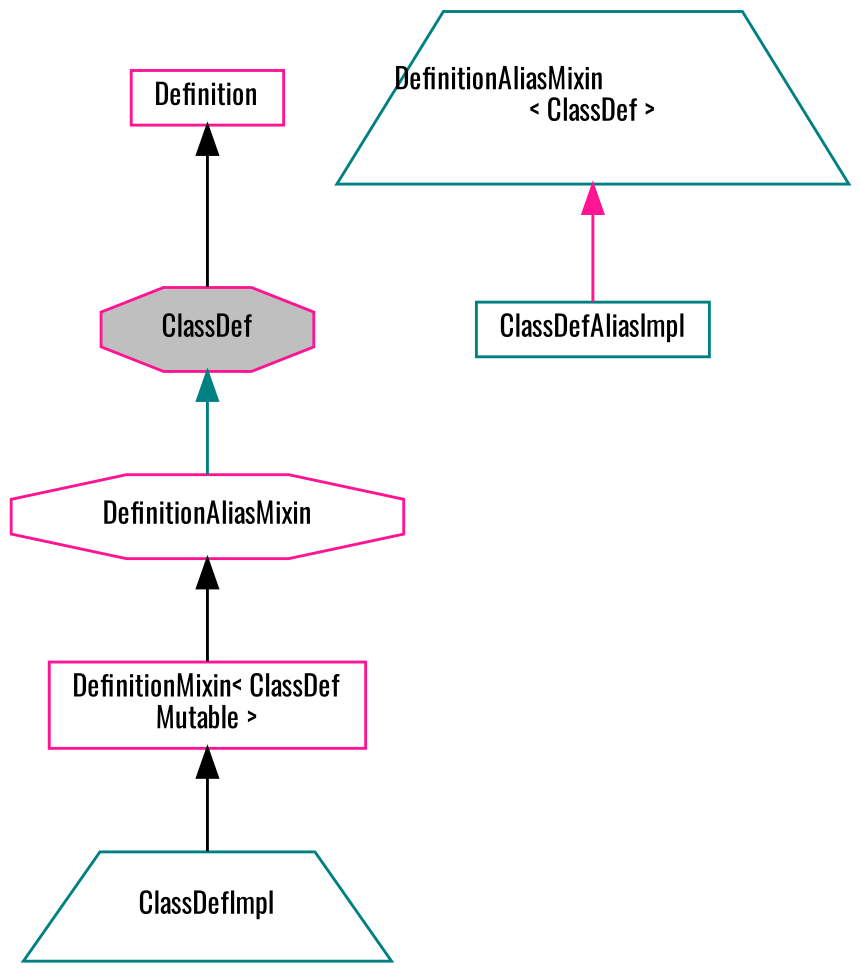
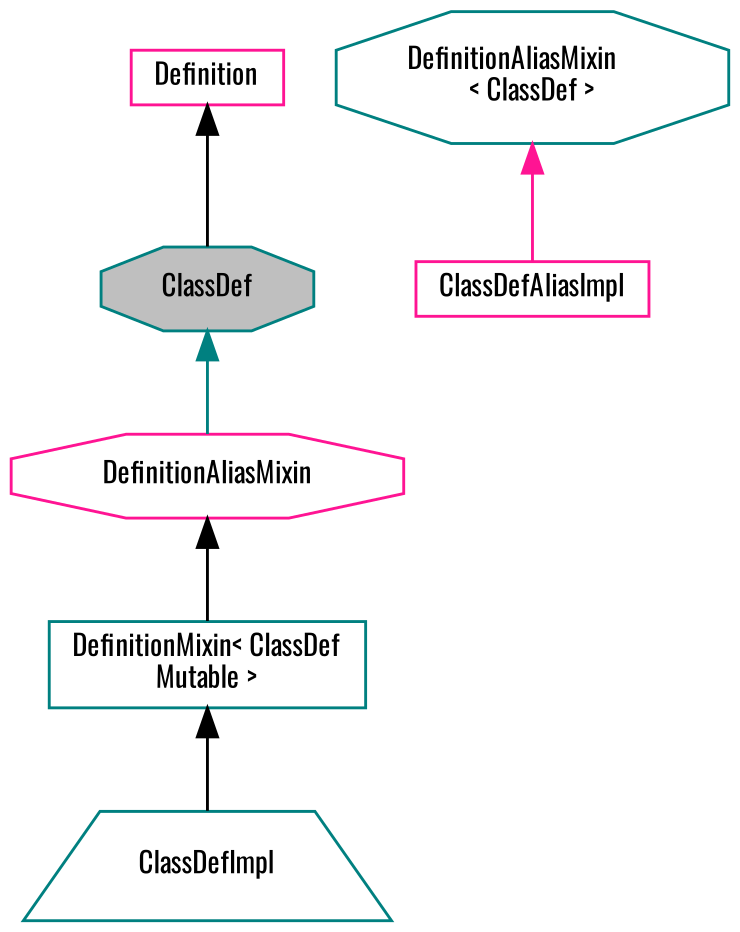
  digraph {
    fontname=Oswald
    node [color=deeppink fillcolor=white fontname=Oswald fontsize=10 shape=box style=filled]
    edge [color=black dir=back fontname=Oswald fontsize=10 labelfontname=Helvetica labelfontsize=10 style=solid]
-   n1 [fillcolor=grey75 fontcolor=black height=0.2 label=ClassDef shape=octagon width=0.4]
+   n1 [color=teal fillcolor=grey75 fontcolor=black height=0.2 label=ClassDef shape=octagon width=0.4]
    n2 [height=0.2 label=DefinitionAliasMixin shape=octagon width=0.4]
-   n3 [height=0.2 label="DefinitionMixin\< ClassDef\lMutable \>" width=0.4]
-   n4 [color=teal height=0.2 label="DefinitionAliasMixin\l\< ClassDef \>" shape=trapezium width=0.4]
-   n5 [color=teal height=0.2 label=ClassDefAliasImpl width=0.4]
+   n3 [color=teal height=0.2 label="DefinitionMixin\< ClassDef\lMutable \>" width=0.4]
+   n4 [color=teal height=0.2 label="DefinitionAliasMixin\l\< ClassDef \>" shape=octagon width=0.4]
+   n5 [height=0.2 label=ClassDefAliasImpl width=0.4]
    n6 [height=0.2 label=Definition width=0.4]
    n7 [color=teal height=0.2 label=ClassDefImpl shape=trapezium width=0.4]
    n1 -> n2 [color=teal]
    n2 -> n3
    n3 -> n7
    n4 -> n5 [color=deeppink]
    n6 -> n1
  }
